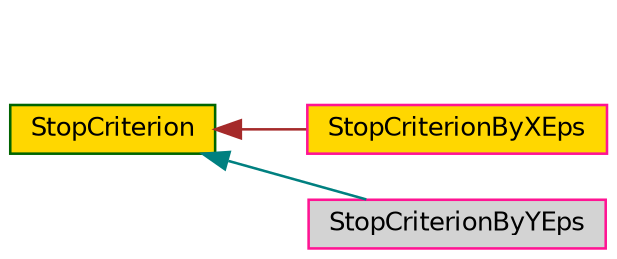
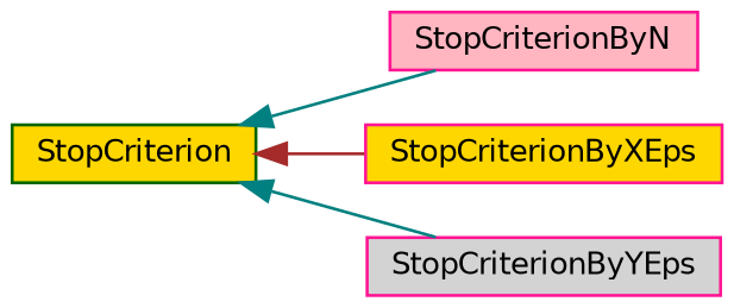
  digraph {
    rankdir=LR
    node [color=deeppink fillcolor=gold fontname=Helvetica fontsize=10 shape=box style=filled]
    edge [color=teal dir=back fontname=Helvetica fontsize=10 labelfontname=Helvetica labelfontsize=10 style=solid]
    n1 [color=darkgreen fontcolor=black height=0.2 label=StopCriterion width=0.4]
+   n2 [fillcolor=lightpink height=0.2 label=StopCriterionByN width=0.4]
    n3 [height=0.2 label=StopCriterionByXEps width=0.4]
    n4 [fillcolor=lightgrey height=0.2 label=StopCriterionByYEps width=0.4]
+   n1 -> n2
    n1 -> n3 [color=brown]
    n1 -> n4
  }
